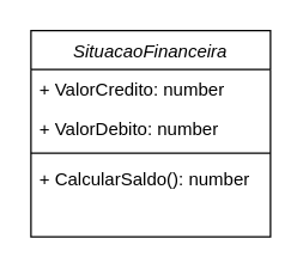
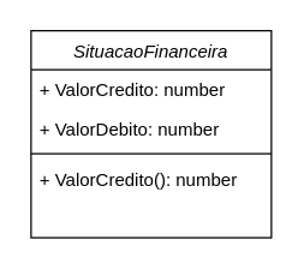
  <mxCell id="0" />
  <mxCell id="1" parent="0" />
  <mxCell id="2" value="SituacaoFinanceira" style="swimlane;fontStyle=2;align=center;verticalAlign=top;childLayout=stackLayout;horizontal=1;startSize=26;horizontalStack=0;resizeParent=1;resizeLast=0;collapsible=1;marginBottom=0;rounded=0;shadow=0;strokeWidth=1;" parent="1" vertex="1"><mxGeometry x="20" y="20" width="160" height="138" as="geometry"><mxRectangle x="270" y="180" width="160" height="26" as="alternateBounds" /></mxGeometry></mxCell>
  <mxCell id="3" value="+ ValorCredito: number" style="text;align=left;verticalAlign=top;spacingLeft=4;spacingRight=4;overflow=hidden;rotatable=0;points=[[0,0.5],[1,0.5]];portConstraint=eastwest;" parent="2" vertex="1"><mxGeometry y="26" width="160" height="26" as="geometry" /></mxCell>
  <mxCell id="4" value="+ ValorDebito: number" style="text;align=left;verticalAlign=top;spacingLeft=4;spacingRight=4;overflow=hidden;rotatable=0;points=[[0,0.5],[1,0.5]];portConstraint=eastwest;rounded=0;shadow=0;html=0;" parent="2" vertex="1"><mxGeometry y="52" width="160" height="26" as="geometry" /></mxCell>
  <mxCell id="5" value="" style="line;html=1;strokeWidth=1;align=left;verticalAlign=middle;spacingTop=-1;spacingLeft=3;spacingRight=3;rotatable=0;labelPosition=right;points=[];portConstraint=eastwest;" parent="2" vertex="1"><mxGeometry y="78" width="160" height="8" as="geometry" /></mxCell>
- <mxCell id="6" value="+ CalcularSaldo(): number" style="text;align=left;verticalAlign=top;spacingLeft=4;spacingRight=4;overflow=hidden;rotatable=0;points=[[0,0.5],[1,0.5]];portConstraint=eastwest;" parent="2" vertex="1"><mxGeometry y="86" width="160" height="26" as="geometry" /></mxCell>
+ <mxCell id="6" value="+ ValorCredito(): number" style="text;align=left;verticalAlign=top;spacingLeft=4;spacingRight=4;overflow=hidden;rotatable=0;points=[[0,0.5],[1,0.5]];portConstraint=eastwest;" parent="2" vertex="1"><mxGeometry y="86" width="160" height="26" as="geometry" /></mxCell>
